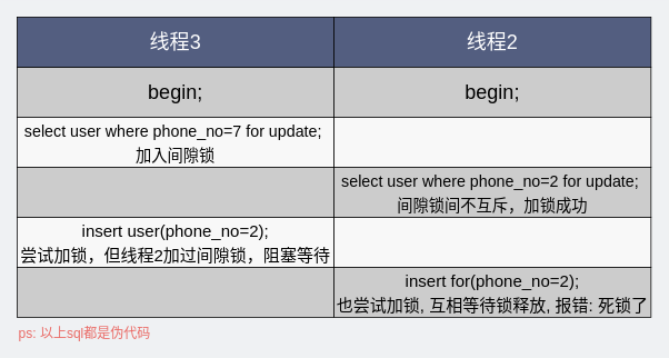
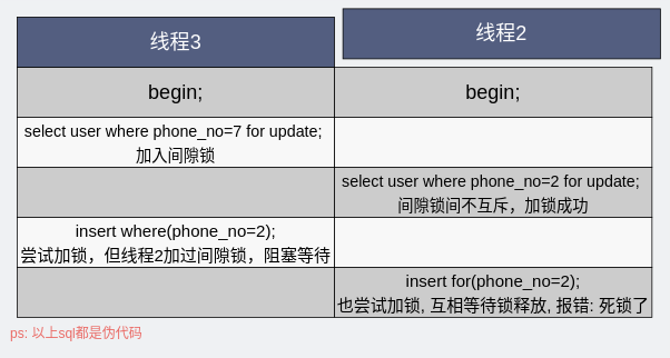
  <mxCell id="0" />
  <mxCell id="1" parent="0" />
  <mxCell id="2" value="begin;" style="rounded=0;whiteSpace=wrap;html=1;fillColor=#CCCCCC;gradientColor=none;fontSize=24;" parent="1" vertex="1"><mxGeometry x="20" y="80" width="380" height="60" as="geometry" /></mxCell>
  <mxCell id="3" value="&lt;font color=&quot;#ffffff&quot; style=&quot;font-size: 24px;&quot;&gt;线程3&lt;/font&gt;" style="rounded=0;whiteSpace=wrap;html=1;fillColor=#535E80;gradientColor=none;fontSize=24;" parent="1" vertex="1"><mxGeometry x="20" y="20" width="380" height="60" as="geometry" /></mxCell>
- <mxCell id="4" value="&lt;font color=&quot;#ffffff&quot; style=&quot;font-size: 24px;&quot;&gt;线程2&lt;/font&gt;" style="rounded=0;whiteSpace=wrap;html=1;fillColor=#535E80;gradientColor=none;fontSize=24;" parent="1" vertex="1"><mxGeometry x="400" y="20" width="380" height="60" as="geometry" /></mxCell>
+ <mxCell id="4" value="&lt;font color=&quot;#ffffff&quot; style=&quot;font-size: 24px;&quot;&gt;线程2&lt;/font&gt;" style="rounded=0;whiteSpace=wrap;html=1;fillColor=#535E80;gradientColor=none;fontSize=24;" parent="1" vertex="1"><mxGeometry x="410" y="10" width="380" height="60" as="geometry" /></mxCell>
  <mxCell id="5" value="begin;" style="rounded=0;whiteSpace=wrap;html=1;fillColor=#CCCCCC;gradientColor=none;fontSize=24;" parent="1" vertex="1"><mxGeometry x="400" y="80" width="380" height="60" as="geometry" /></mxCell>
  <mxCell id="6" value="&lt;font style=&quot;font-size: 19px&quot;&gt;select user where phone_no=7 for update;&amp;nbsp;&lt;br&gt;加入间隙锁&lt;br&gt;&lt;/font&gt;" style="rounded=0;whiteSpace=wrap;html=1;fillColor=#F8F8F8;gradientColor=none;fontSize=24;" parent="1" vertex="1"><mxGeometry x="20" y="140" width="380" height="60" as="geometry" /></mxCell>
  <mxCell id="7" value="" style="rounded=0;whiteSpace=wrap;html=1;fillColor=#F8F8F8;gradientColor=none;fontSize=24;" parent="1" vertex="1"><mxGeometry x="400" y="140" width="380" height="60" as="geometry" /></mxCell>
  <mxCell id="8" value="" style="rounded=0;whiteSpace=wrap;html=1;fillColor=#CCCCCC;gradientColor=none;fontSize=24;" parent="1" vertex="1"><mxGeometry x="20" y="200" width="380" height="60" as="geometry" /></mxCell>
  <mxCell id="9" value="&lt;font style=&quot;font-size: 19px&quot;&gt;select user where phone_no=2 for update;&amp;nbsp;&lt;br&gt;间隙锁间不互斥，加锁成功&lt;br&gt;&lt;/font&gt;" style="rounded=0;whiteSpace=wrap;html=1;fillColor=#CCCCCC;gradientColor=none;fontSize=24;" parent="1" vertex="1"><mxGeometry x="400" y="200" width="380" height="60" as="geometry" /></mxCell>
- <mxCell id="10" value="&lt;font style=&quot;font-size: 20px&quot;&gt;insert user(phone_no=2);&lt;br&gt;尝试加锁，但线程2加过间隙锁，阻塞等待&lt;/font&gt;" style="rounded=0;whiteSpace=wrap;html=1;fillColor=#F8F8F8;gradientColor=none;fontSize=24;" parent="1" vertex="1"><mxGeometry x="20" y="260" width="380" height="60" as="geometry" /></mxCell>
+ <mxCell id="10" value="&lt;font style=&quot;font-size: 20px&quot;&gt;insert where(phone_no=2);&lt;br&gt;尝试加锁，但线程2加过间隙锁，阻塞等待&lt;/font&gt;" style="rounded=0;whiteSpace=wrap;html=1;fillColor=#F8F8F8;gradientColor=none;fontSize=24;" parent="1" vertex="1"><mxGeometry x="20" y="260" width="380" height="60" as="geometry" /></mxCell>
  <mxCell id="11" value="" style="rounded=0;whiteSpace=wrap;html=1;fillColor=#F8F8F8;gradientColor=none;fontSize=24;" parent="1" vertex="1"><mxGeometry x="400" y="260" width="380" height="60" as="geometry" /></mxCell>
  <mxCell id="12" value="" style="rounded=0;whiteSpace=wrap;html=1;fillColor=#CCCCCC;gradientColor=none;fontSize=24;" parent="1" vertex="1"><mxGeometry x="20" y="320" width="380" height="60" as="geometry" /></mxCell>
  <mxCell id="13" value="&lt;font style=&quot;font-size: 20px&quot;&gt;&lt;span&gt;insert for(phone_no=2);&lt;/span&gt;&lt;br&gt;&lt;span&gt;也尝试加锁, 互相等待锁释放, 报错: 死锁了&lt;/span&gt;&lt;/font&gt;" style="rounded=0;whiteSpace=wrap;html=1;fillColor=#CCCCCC;gradientColor=none;fontSize=24;" parent="1" vertex="1"><mxGeometry x="400" y="320" width="380" height="60" as="geometry" /></mxCell>
- <mxCell id="14" value="&lt;font color=&quot;#ea6b66&quot; style=&quot;font-size: 16px&quot;&gt;ps: 以上sql都是伪代码&lt;/font&gt;" style="text;html=1;strokeColor=none;fillColor=none;align=left;verticalAlign=middle;whiteSpace=wrap;rounded=0;fontSize=20;" parent="1" vertex="1"><mxGeometry x="20" y="386" width="211" height="21" as="geometry" /></mxCell>
+ <mxCell id="14" value="&lt;font color=&quot;#ea6b66&quot; style=&quot;font-size: 16px&quot;&gt;ps: 以上sql都是伪代码&lt;/font&gt;" style="text;html=1;strokeColor=none;fillColor=none;align=left;verticalAlign=middle;whiteSpace=wrap;rounded=0;fontSize=20;" parent="1" vertex="1"><mxGeometry x="10" y="386" width="211" height="21" as="geometry" /></mxCell>
